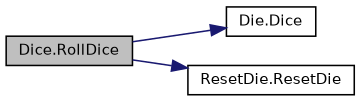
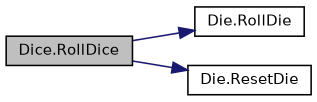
  digraph {
    rankdir=LR
    node [color=black fillcolor=white fontname=Helvetica fontsize=10 shape=record style=filled]
    edge [color=midnightblue fontname=Helvetica fontsize=10 labelfontname=Helvetica labelfontsize=10 style=solid]
    n1 [fillcolor=grey75 fontcolor=black height=0.2 label="Dice.RollDice" width=0.4]
-   n2 [height=0.2 label="Die.Dice" width=0.4]
-   n3 [height=0.2 label="ResetDie.ResetDie" width=0.4]
+   n2 [height=0.2 label="Die.RollDie" width=0.4]
+   n3 [height=0.2 label="Die.ResetDie" width=0.4]
    n1 -> n2
    n1 -> n3
  }
